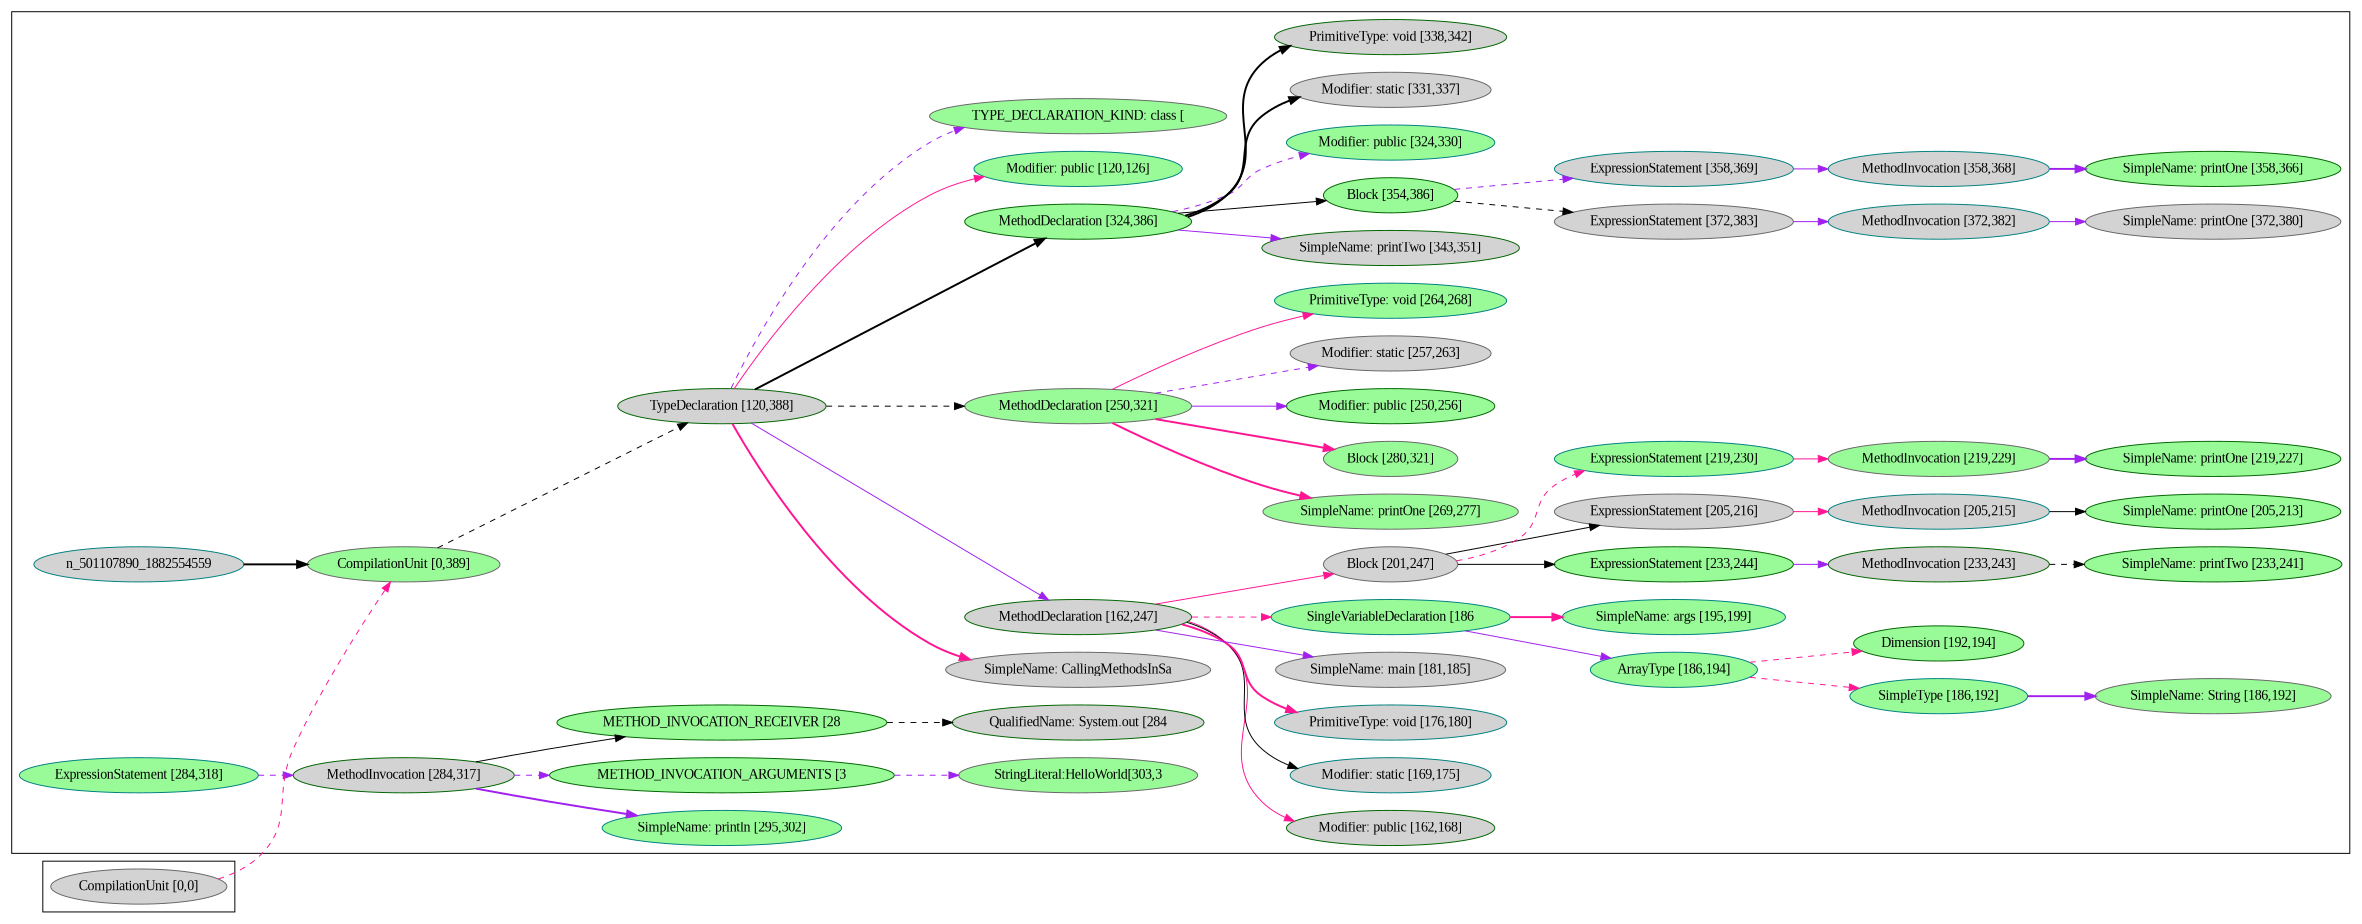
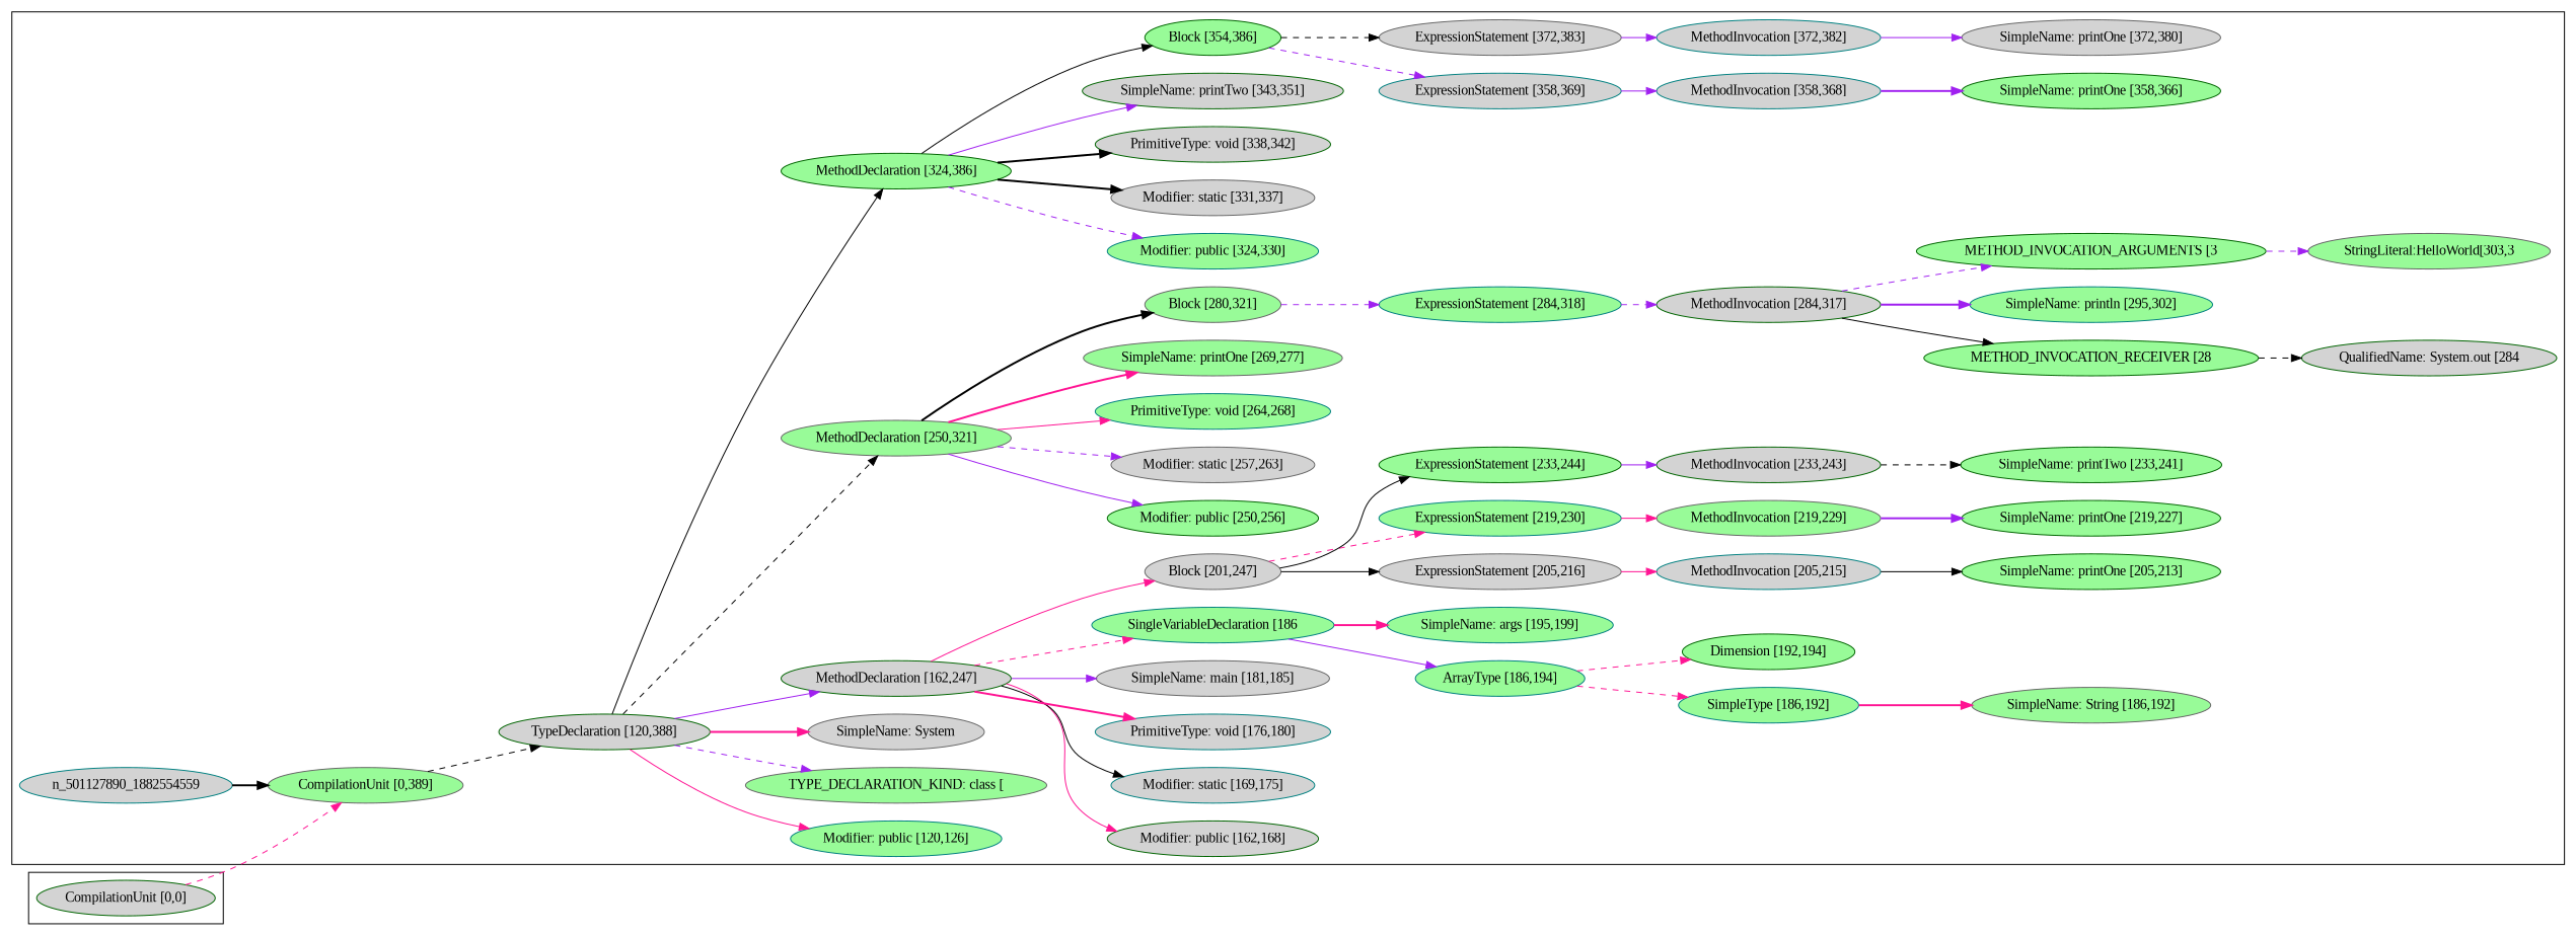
  digraph {
    fontname="Liberation Serif"
    rankdir=LR
    node [color=darkgreen fillcolor=palegreen fontname="Liberation Serif" style=filled]
    edge [color=purple fontname="Liberation Serif" style=solid]
    n1 [color=gray40 label="CompilationUnit [0,389]"]
    n2 [fillcolor=lightgrey label="TypeDeclaration [120,388]"]
-   n_501107890_1882554559 [color=teal fillcolor=lightgrey]
+   n_501107890_1882554559 [color=teal fillcolor=lightgrey label=n_501127890_1882554559]
    n4 [color=teal label="Modifier: public [120,126]"]
    n5 [color=gray40 label="TYPE_DECLARATION_KIND: class ["]
-   n6 [color=gray40 fillcolor=lightgrey label="SimpleName: CallingMethodsInSa"]
+   n6 [color=gray40 fillcolor=lightgrey label="SimpleName: System"]
    n7 [fillcolor=lightgrey label="MethodDeclaration [162,247]"]
    n8 [color=gray40 label="MethodDeclaration [250,321]"]
    n9 [label="MethodDeclaration [324,386]"]
    n10 [fillcolor=lightgrey label="Modifier: public [162,168]"]
    n11 [color=teal fillcolor=lightgrey label="Modifier: static [169,175]"]
    n12 [color=teal fillcolor=lightgrey label="PrimitiveType: void [176,180]"]
    n13 [color=gray40 fillcolor=lightgrey label="SimpleName: main [181,185]"]
    n14 [color=teal label="SingleVariableDeclaration [186"]
    n15 [color=gray40 fillcolor=lightgrey label="Block [201,247]"]
    n16 [color=teal label="ArrayType [186,194]"]
    n17 [color=teal label="SimpleName: args [195,199]"]
    n18 [color=teal label="SimpleType [186,192]"]
    n19 [label="Dimension [192,194]"]
    n20 [color=gray40 label="SimpleName: String [186,192]"]
    n21 [color=gray40 fillcolor=lightgrey label="ExpressionStatement [205,216]"]
    n22 [color=teal label="ExpressionStatement [219,230]"]
    n23 [label="ExpressionStatement [233,244]"]
    n24 [color=teal fillcolor=lightgrey label="MethodInvocation [205,215]"]
    n25 [label="SimpleName: printOne [205,213]"]
    n26 [color=gray40 label="MethodInvocation [219,229]"]
    n27 [label="SimpleName: printOne [219,227]"]
    n28 [fillcolor=lightgrey label="MethodInvocation [233,243]"]
    n29 [label="SimpleName: printTwo [233,241]"]
    n30 [label="Modifier: public [250,256]"]
    n31 [color=gray40 fillcolor=lightgrey label="Modifier: static [257,263]"]
    n32 [color=teal label="PrimitiveType: void [264,268]"]
    n33 [color=gray40 label="SimpleName: printOne [269,277]"]
    n34 [color=gray40 label="Block [280,321]"]
    n35 [color=teal label="ExpressionStatement [284,318]"]
    n36 [fillcolor=lightgrey label="MethodInvocation [284,317]"]
    n37 [label="METHOD_INVOCATION_RECEIVER [28"]
    n38 [color=teal label="SimpleName: println [295,302]"]
    n39 [label="METHOD_INVOCATION_ARGUMENTS [3"]
    n40 [fillcolor=lightgrey label="QualifiedName: System.out [284"]
    n41 [color=gray40 label="StringLiteral:HelloWorld[303,3"]
    n42 [color=teal label="Modifier: public [324,330]"]
    n43 [color=gray40 fillcolor=lightgrey label="Modifier: static [331,337]"]
    n44 [fillcolor=lightgrey label="PrimitiveType: void [338,342]"]
    n45 [fillcolor=lightgrey label="SimpleName: printTwo [343,351]"]
    n46 [label="Block [354,386]"]
    n47 [color=teal fillcolor=lightgrey label="ExpressionStatement [358,369]"]
    n48 [color=gray40 fillcolor=lightgrey label="ExpressionStatement [372,383]"]
    n49 [color=teal fillcolor=lightgrey label="MethodInvocation [358,368]"]
    n50 [label="SimpleName: printOne [358,366]"]
    n51 [color=teal fillcolor=lightgrey label="MethodInvocation [372,382]"]
    n52 [color=gray40 fillcolor=lightgrey label="SimpleName: printOne [372,380]"]
-   n53 [color=gray40 fillcolor=lightgrey label="CompilationUnit [0,0]"]
+   n53 [fillcolor=lightgrey label="CompilationUnit [0,0]"]
    subgraph cluster_1 {
      n1
      n2
      n_501107890_1882554559
      n4
      n5
      n6
      n7
      n8
      n9
      n10
      n11
      n12
      n13
      n14
      n15
      n16
      n17
      n18
      n19
      n20
      n21
      n22
      n23
      n24
      n25
      n26
      n27
      n28
      n29
      n30
      n31
      n32
      n33
      n34
      n35
      n36
      n37
      n38
      n39
      n40
      n41
      n42
      n43
      n44
      n45
      n46
      n47
      n48
      n49
      n50
      n51
      n52
    }
    subgraph cluster_2 {
      n53
    }
    n1 -> n2 [color=black style=dashed]
    n2 -> n4 [color=deeppink]
    n2 -> n5 [style=dashed]
    n2 -> n6 [color=deeppink style=bold]
    n2 -> n7
    n2 -> n8 [color=black style=dashed]
-   n2 -> n9 [color=black style=bold]
+   n2 -> n9 [color=black]
    n_501107890_1882554559 -> n1 [color=black style=bold]
    n7 -> n10 [color=deeppink]
    n7 -> n11 [color=black]
    n7 -> n12 [color=deeppink style=bold]
    n7 -> n13
    n7 -> n14 [color=deeppink style=dashed]
    n7 -> n15 [color=deeppink]
    n8 -> n30
    n8 -> n31 [style=dashed]
    n8 -> n32 [color=deeppink]
    n8 -> n33 [color=deeppink style=bold]
-   n8 -> n34 [color=deeppink style=bold]
+   n8 -> n34 [color=black style=bold]
    n9 -> n42 [style=dashed]
    n9 -> n43 [color=black style=bold]
    n9 -> n44 [color=black style=bold]
    n9 -> n45
    n9 -> n46 [color=black]
    n14 -> n16
    n14 -> n17 [color=deeppink style=bold]
    n15 -> n21 [color=black]
    n15 -> n22 [color=deeppink style=dashed]
    n15 -> n23 [color=black]
    n16 -> n18 [color=deeppink style=dashed]
    n16 -> n19 [color=deeppink style=dashed]
-   n18 -> n20 [style=bold]
+   n18 -> n20 [color=deeppink style=bold]
    n21 -> n24 [color=deeppink]
    n22 -> n26 [color=deeppink]
    n23 -> n28
    n24 -> n25 [color=black]
    n26 -> n27 [style=bold]
    n28 -> n29 [color=black style=dashed]
+   n34 -> n35 [style=dashed]
    n35 -> n36 [style=dashed]
    n36 -> n37 [color=black]
    n36 -> n38 [style=bold]
    n36 -> n39 [style=dashed]
    n37 -> n40 [color=black style=dashed]
    n39 -> n41 [style=dashed]
    n46 -> n47 [style=dashed]
    n46 -> n48 [color=black style=dashed]
    n47 -> n49
    n48 -> n51
    n49 -> n50 [style=bold]
    n51 -> n52
    n53 -> n1 [color=deeppink style=dashed]
  }
